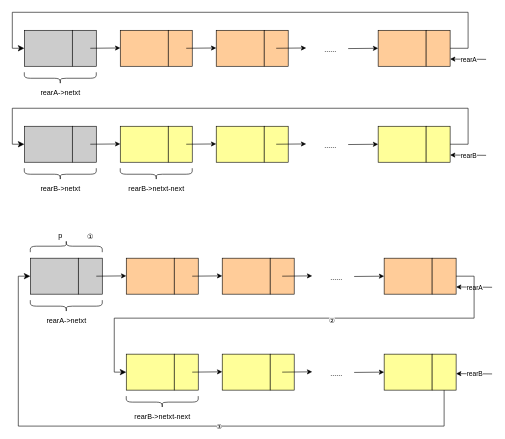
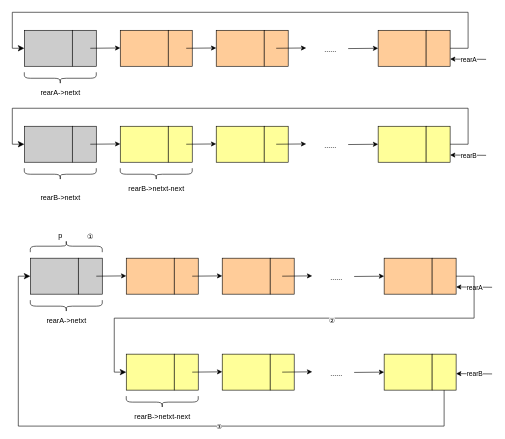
  <mxCell id="0" />
  <mxCell id="1" parent="0" />
  <mxCell id="2" value="" style="rounded=0;whiteSpace=wrap;html=1;fillColor=#CCCCCC;" vertex="1" parent="1"><mxGeometry x="40" y="50" width="80" height="60" as="geometry" /></mxCell>
  <mxCell id="3" value="" style="rounded=0;whiteSpace=wrap;html=1;fillColor=#CCCCCC;" vertex="1" parent="1"><mxGeometry x="120" y="50" width="40" height="60" as="geometry" /></mxCell>
  <mxCell id="4" value="d" style="endArrow=classic;html=1;" edge="1" parent="1"><mxGeometry relative="1" as="geometry"><mxPoint x="810" y="98.5" as="sourcePoint" /><mxPoint x="750" y="98" as="targetPoint" /></mxGeometry></mxCell>
  <mxCell id="5" value="rearA" style="edgeLabel;resizable=0;html=1;;align=center;verticalAlign=middle;" connectable="0" vertex="1" parent="4"><mxGeometry relative="1" as="geometry" /></mxCell>
  <mxCell id="6" value="" style="rounded=0;whiteSpace=wrap;html=1;fillColor=#FFCC99;" vertex="1" parent="1"><mxGeometry x="200" y="50" width="80" height="60" as="geometry" /></mxCell>
  <mxCell id="7" value="" style="rounded=0;whiteSpace=wrap;html=1;fillColor=#FFCC99;" vertex="1" parent="1"><mxGeometry x="280" y="50" width="40" height="60" as="geometry" /></mxCell>
  <mxCell id="8" value="" style="rounded=0;whiteSpace=wrap;html=1;fillColor=#FFCC99;" vertex="1" parent="1"><mxGeometry x="360" y="50" width="80" height="60" as="geometry" /></mxCell>
  <mxCell id="9" value="" style="rounded=0;whiteSpace=wrap;html=1;fillColor=#FFCC99;" vertex="1" parent="1"><mxGeometry x="440" y="50" width="40" height="60" as="geometry" /></mxCell>
  <mxCell id="10" value="" style="rounded=0;whiteSpace=wrap;html=1;fillColor=#FFCC99;" vertex="1" parent="1"><mxGeometry x="630" y="50" width="80" height="60" as="geometry" /></mxCell>
  <mxCell id="11" value="" style="rounded=0;whiteSpace=wrap;html=1;fillColor=#FFCC99;" vertex="1" parent="1"><mxGeometry x="710" y="50" width="40" height="60" as="geometry" /></mxCell>
  <mxCell id="12" value="" style="edgeStyle=segmentEdgeStyle;endArrow=classic;html=1;curved=0;rounded=0;endSize=8;startSize=8;exitX=1;exitY=0.5;exitDx=0;exitDy=0;entryX=0;entryY=0.5;entryDx=0;entryDy=0;" edge="1" parent="1" source="11" target="2"><mxGeometry width="50" height="50" relative="1" as="geometry"><mxPoint x="480" y="500" as="sourcePoint" /><mxPoint x="530" y="450" as="targetPoint" /><Array as="points"><mxPoint x="780" y="80" /><mxPoint x="780" y="20" /><mxPoint x="20" y="20" /><mxPoint x="20" y="80" /></Array></mxGeometry></mxCell>
  <mxCell id="13" value="" style="endArrow=classic;html=1;" edge="1" parent="1"><mxGeometry width="50" height="50" relative="1" as="geometry"><mxPoint x="150" y="80" as="sourcePoint" /><mxPoint x="200" y="79.5" as="targetPoint" /></mxGeometry></mxCell>
  <mxCell id="14" value="" style="endArrow=classic;html=1;" edge="1" parent="1"><mxGeometry width="50" height="50" relative="1" as="geometry"><mxPoint x="310" y="80" as="sourcePoint" /><mxPoint x="360" y="79.5" as="targetPoint" /></mxGeometry></mxCell>
  <mxCell id="15" value="" style="endArrow=classic;html=1;" edge="1" parent="1"><mxGeometry width="50" height="50" relative="1" as="geometry"><mxPoint x="460" y="80" as="sourcePoint" /><mxPoint x="510" y="79.5" as="targetPoint" /></mxGeometry></mxCell>
  <mxCell id="16" value="" style="endArrow=classic;html=1;" edge="1" parent="1"><mxGeometry width="50" height="50" relative="1" as="geometry"><mxPoint x="580" y="80.5" as="sourcePoint" /><mxPoint x="630" y="80" as="targetPoint" /></mxGeometry></mxCell>
  <mxCell id="17" value="......" style="text;html=1;align=center;verticalAlign=middle;resizable=0;points=[];autosize=1;strokeColor=none;fillColor=none;" vertex="1" parent="1"><mxGeometry x="530" y="68" width="40" height="30" as="geometry" /></mxCell>
  <mxCell id="18" value="" style="rounded=0;whiteSpace=wrap;html=1;fillColor=#CCCCCC;" vertex="1" parent="1"><mxGeometry x="40" y="210" width="80" height="60" as="geometry" /></mxCell>
  <mxCell id="19" value="" style="rounded=0;whiteSpace=wrap;html=1;fillColor=#CCCCCC;" vertex="1" parent="1"><mxGeometry x="120" y="210" width="40" height="60" as="geometry" /></mxCell>
  <mxCell id="20" value="d" style="endArrow=classic;html=1;" edge="1" parent="1"><mxGeometry relative="1" as="geometry"><mxPoint x="810" y="258.5" as="sourcePoint" /><mxPoint x="750" y="258" as="targetPoint" /></mxGeometry></mxCell>
  <mxCell id="21" value="rearB" style="edgeLabel;resizable=0;html=1;;align=center;verticalAlign=middle;" connectable="0" vertex="1" parent="20"><mxGeometry relative="1" as="geometry" /></mxCell>
  <mxCell id="22" value="" style="rounded=0;whiteSpace=wrap;html=1;fillColor=#FFFF99;" vertex="1" parent="1"><mxGeometry x="200" y="210" width="80" height="60" as="geometry" /></mxCell>
  <mxCell id="23" value="" style="rounded=0;whiteSpace=wrap;html=1;fillColor=#FFFF99;" vertex="1" parent="1"><mxGeometry x="280" y="210" width="40" height="60" as="geometry" /></mxCell>
  <mxCell id="24" value="" style="rounded=0;whiteSpace=wrap;html=1;fillColor=#FFFF99;" vertex="1" parent="1"><mxGeometry x="360" y="210" width="80" height="60" as="geometry" /></mxCell>
  <mxCell id="25" value="" style="rounded=0;whiteSpace=wrap;html=1;fillColor=#FFFF99;" vertex="1" parent="1"><mxGeometry x="440" y="210" width="40" height="60" as="geometry" /></mxCell>
  <mxCell id="26" value="" style="rounded=0;whiteSpace=wrap;html=1;fillColor=#FFFF99;" vertex="1" parent="1"><mxGeometry x="630" y="210" width="80" height="60" as="geometry" /></mxCell>
  <mxCell id="27" value="" style="rounded=0;whiteSpace=wrap;html=1;fillColor=#FFFF99;" vertex="1" parent="1"><mxGeometry x="710" y="210" width="40" height="60" as="geometry" /></mxCell>
  <mxCell id="28" value="" style="edgeStyle=segmentEdgeStyle;endArrow=classic;html=1;curved=0;rounded=0;endSize=8;startSize=8;exitX=1;exitY=0.5;exitDx=0;exitDy=0;entryX=0;entryY=0.5;entryDx=0;entryDy=0;" edge="1" parent="1" source="27" target="18"><mxGeometry width="50" height="50" relative="1" as="geometry"><mxPoint x="480" y="660" as="sourcePoint" /><mxPoint x="530" y="610" as="targetPoint" /><Array as="points"><mxPoint x="780" y="240" /><mxPoint x="780" y="180" /><mxPoint x="20" y="180" /><mxPoint x="20" y="240" /></Array></mxGeometry></mxCell>
  <mxCell id="29" value="" style="endArrow=classic;html=1;" edge="1" parent="1"><mxGeometry width="50" height="50" relative="1" as="geometry"><mxPoint x="150" y="240" as="sourcePoint" /><mxPoint x="200" y="239.5" as="targetPoint" /></mxGeometry></mxCell>
  <mxCell id="30" value="" style="endArrow=classic;html=1;" edge="1" parent="1"><mxGeometry width="50" height="50" relative="1" as="geometry"><mxPoint x="310" y="240" as="sourcePoint" /><mxPoint x="360" y="239.5" as="targetPoint" /></mxGeometry></mxCell>
  <mxCell id="31" value="" style="endArrow=classic;html=1;" edge="1" parent="1"><mxGeometry width="50" height="50" relative="1" as="geometry"><mxPoint x="460" y="240" as="sourcePoint" /><mxPoint x="510" y="239.5" as="targetPoint" /></mxGeometry></mxCell>
  <mxCell id="32" value="" style="endArrow=classic;html=1;" edge="1" parent="1"><mxGeometry width="50" height="50" relative="1" as="geometry"><mxPoint x="580" y="240.5" as="sourcePoint" /><mxPoint x="630" y="240" as="targetPoint" /></mxGeometry></mxCell>
  <mxCell id="33" value="......" style="text;html=1;align=center;verticalAlign=middle;resizable=0;points=[];autosize=1;strokeColor=none;fillColor=none;" vertex="1" parent="1"><mxGeometry x="530" y="228" width="40" height="30" as="geometry" /></mxCell>
  <mxCell id="34" value="" style="shape=curlyBracket;whiteSpace=wrap;html=1;rounded=1;labelPosition=left;verticalLabelPosition=middle;align=right;verticalAlign=middle;direction=north;" vertex="1" parent="1"><mxGeometry x="40" y="120" width="120" height="20" as="geometry" /></mxCell>
  <mxCell id="35" value="" style="shape=curlyBracket;whiteSpace=wrap;html=1;rounded=1;labelPosition=left;verticalLabelPosition=middle;align=right;verticalAlign=middle;direction=north;" vertex="1" parent="1"><mxGeometry x="40" y="280" width="120" height="20" as="geometry" /></mxCell>
  <mxCell id="36" value="" style="shape=curlyBracket;whiteSpace=wrap;html=1;rounded=1;labelPosition=left;verticalLabelPosition=middle;align=right;verticalAlign=middle;direction=north;" vertex="1" parent="1"><mxGeometry x="200" y="280" width="120" height="20" as="geometry" /></mxCell>
  <mxCell id="37" value="rearA-&amp;gt;netxt" style="text;html=1;align=center;verticalAlign=middle;resizable=0;points=[];autosize=1;strokeColor=none;fillColor=none;" vertex="1" parent="1"><mxGeometry x="55" y="140" width="90" height="30" as="geometry" /></mxCell>
- <mxCell id="38" value="rearB-&amp;gt;netxt" style="text;html=1;align=center;verticalAlign=middle;resizable=0;points=[];autosize=1;strokeColor=none;fillColor=none;" vertex="1" parent="1"><mxGeometry x="55" y="300" width="90" height="30" as="geometry" /></mxCell>
+ <mxCell id="38" value="rearB-&amp;gt;netxt" style="text;html=1;align=center;verticalAlign=middle;resizable=0;points=[];autosize=1;strokeColor=none;fillColor=none;" vertex="1" parent="1"><mxGeometry x="55" y="315" width="90" height="30" as="geometry" /></mxCell>
  <mxCell id="39" value="rearB-&amp;gt;netxt-next" style="text;html=1;align=center;verticalAlign=middle;resizable=0;points=[];autosize=1;strokeColor=none;fillColor=none;" vertex="1" parent="1"><mxGeometry x="200" y="300" width="120" height="30" as="geometry" /></mxCell>
  <mxCell id="40" value="" style="rounded=0;whiteSpace=wrap;html=1;fillColor=#CCCCCC;" vertex="1" parent="1"><mxGeometry x="50" y="430" width="80" height="60" as="geometry" /></mxCell>
  <mxCell id="41" value="" style="rounded=0;whiteSpace=wrap;html=1;fillColor=#CCCCCC;" vertex="1" parent="1"><mxGeometry x="130" y="430" width="40" height="60" as="geometry" /></mxCell>
  <mxCell id="42" value="d" style="endArrow=classic;html=1;" edge="1" parent="1"><mxGeometry relative="1" as="geometry"><mxPoint x="820" y="478.5" as="sourcePoint" /><mxPoint x="760" y="478" as="targetPoint" /></mxGeometry></mxCell>
  <mxCell id="43" value="rearA" style="edgeLabel;resizable=0;html=1;;align=center;verticalAlign=middle;" connectable="0" vertex="1" parent="42"><mxGeometry relative="1" as="geometry" /></mxCell>
  <mxCell id="44" value="" style="rounded=0;whiteSpace=wrap;html=1;fillColor=#FFCC99;" vertex="1" parent="1"><mxGeometry x="210" y="430" width="80" height="60" as="geometry" /></mxCell>
  <mxCell id="45" value="" style="rounded=0;whiteSpace=wrap;html=1;fillColor=#FFCC99;" vertex="1" parent="1"><mxGeometry x="290" y="430" width="40" height="60" as="geometry" /></mxCell>
  <mxCell id="46" value="" style="rounded=0;whiteSpace=wrap;html=1;fillColor=#FFCC99;" vertex="1" parent="1"><mxGeometry x="370" y="430" width="80" height="60" as="geometry" /></mxCell>
  <mxCell id="47" value="" style="rounded=0;whiteSpace=wrap;html=1;fillColor=#FFCC99;" vertex="1" parent="1"><mxGeometry x="450" y="430" width="40" height="60" as="geometry" /></mxCell>
  <mxCell id="48" value="" style="rounded=0;whiteSpace=wrap;html=1;fillColor=#FFCC99;" vertex="1" parent="1"><mxGeometry x="640" y="430" width="80" height="60" as="geometry" /></mxCell>
  <mxCell id="49" value="" style="rounded=0;whiteSpace=wrap;html=1;fillColor=#FFCC99;" vertex="1" parent="1"><mxGeometry x="720" y="430" width="40" height="60" as="geometry" /></mxCell>
  <mxCell id="50" value="" style="edgeStyle=segmentEdgeStyle;endArrow=classic;html=1;curved=0;rounded=0;endSize=8;startSize=8;exitX=1;exitY=0.5;exitDx=0;exitDy=0;entryX=0;entryY=0.5;entryDx=0;entryDy=0;" edge="1" parent="1" source="49" target="59"><mxGeometry width="50" height="50" relative="1" as="geometry"><mxPoint x="490" y="880" as="sourcePoint" /><mxPoint x="540" y="830" as="targetPoint" /><Array as="points"><mxPoint x="790" y="460" /><mxPoint x="790" y="530" /><mxPoint x="190" y="530" /><mxPoint x="190" y="620" /></Array></mxGeometry></mxCell>
  <mxCell id="51" value="②" style="edgeLabel;html=1;align=center;verticalAlign=middle;resizable=0;points=[];" vertex="1" connectable="0" parent="50"><mxGeometry x="-0.165" y="4" relative="1" as="geometry"><mxPoint as="offset" /></mxGeometry></mxCell>
  <mxCell id="52" value="" style="endArrow=classic;html=1;" edge="1" parent="1"><mxGeometry width="50" height="50" relative="1" as="geometry"><mxPoint x="160" y="460" as="sourcePoint" /><mxPoint x="210" y="459.5" as="targetPoint" /></mxGeometry></mxCell>
  <mxCell id="53" value="" style="endArrow=classic;html=1;" edge="1" parent="1"><mxGeometry width="50" height="50" relative="1" as="geometry"><mxPoint x="320" y="460" as="sourcePoint" /><mxPoint x="370" y="459.5" as="targetPoint" /></mxGeometry></mxCell>
  <mxCell id="54" value="" style="endArrow=classic;html=1;" edge="1" parent="1"><mxGeometry width="50" height="50" relative="1" as="geometry"><mxPoint x="470" y="460" as="sourcePoint" /><mxPoint x="520" y="459.5" as="targetPoint" /></mxGeometry></mxCell>
  <mxCell id="55" value="" style="endArrow=classic;html=1;" edge="1" parent="1"><mxGeometry width="50" height="50" relative="1" as="geometry"><mxPoint x="590" y="460.5" as="sourcePoint" /><mxPoint x="640" y="460" as="targetPoint" /></mxGeometry></mxCell>
  <mxCell id="56" value="......" style="text;html=1;align=center;verticalAlign=middle;resizable=0;points=[];autosize=1;strokeColor=none;fillColor=none;" vertex="1" parent="1"><mxGeometry x="540" y="448" width="40" height="30" as="geometry" /></mxCell>
  <mxCell id="57" value="d" style="endArrow=classic;html=1;" edge="1" parent="1"><mxGeometry relative="1" as="geometry"><mxPoint x="820" y="623" as="sourcePoint" /><mxPoint x="760" y="622.5" as="targetPoint" /></mxGeometry></mxCell>
  <mxCell id="58" value="rearB" style="edgeLabel;resizable=0;html=1;;align=center;verticalAlign=middle;" connectable="0" vertex="1" parent="57"><mxGeometry relative="1" as="geometry" /></mxCell>
  <mxCell id="59" value="" style="rounded=0;whiteSpace=wrap;html=1;fillColor=#FFFF99;" vertex="1" parent="1"><mxGeometry x="210" y="590" width="80" height="60" as="geometry" /></mxCell>
  <mxCell id="60" value="" style="rounded=0;whiteSpace=wrap;html=1;fillColor=#FFFF99;" vertex="1" parent="1"><mxGeometry x="290" y="590" width="40" height="60" as="geometry" /></mxCell>
  <mxCell id="61" value="" style="rounded=0;whiteSpace=wrap;html=1;fillColor=#FFFF99;" vertex="1" parent="1"><mxGeometry x="370" y="590" width="80" height="60" as="geometry" /></mxCell>
  <mxCell id="62" value="" style="rounded=0;whiteSpace=wrap;html=1;fillColor=#FFFF99;" vertex="1" parent="1"><mxGeometry x="450" y="590" width="40" height="60" as="geometry" /></mxCell>
  <mxCell id="63" value="" style="rounded=0;whiteSpace=wrap;html=1;fillColor=#FFFF99;" vertex="1" parent="1"><mxGeometry x="640" y="590" width="80" height="60" as="geometry" /></mxCell>
  <mxCell id="64" value="" style="rounded=0;whiteSpace=wrap;html=1;fillColor=#FFFF99;" vertex="1" parent="1"><mxGeometry x="720" y="590" width="40" height="60" as="geometry" /></mxCell>
  <mxCell id="65" value="" style="edgeStyle=segmentEdgeStyle;endArrow=classic;html=1;curved=0;rounded=0;endSize=8;startSize=8;entryX=0;entryY=0.5;entryDx=0;entryDy=0;" edge="1" parent="1" target="40"><mxGeometry width="50" height="50" relative="1" as="geometry"><mxPoint x="740" y="650" as="sourcePoint" /><mxPoint x="50" y="620" as="targetPoint" /><Array as="points"><mxPoint x="740" y="710" /><mxPoint x="30" y="710" /><mxPoint x="30" y="460" /></Array></mxGeometry></mxCell>
  <mxCell id="66" value="③" style="edgeLabel;html=1;align=center;verticalAlign=middle;resizable=0;points=[];" vertex="1" connectable="0" parent="65"><mxGeometry x="-0.162" y="1" relative="1" as="geometry"><mxPoint as="offset" /></mxGeometry></mxCell>
  <mxCell id="67" value="" style="endArrow=classic;html=1;" edge="1" parent="1"><mxGeometry width="50" height="50" relative="1" as="geometry"><mxPoint x="320" y="620" as="sourcePoint" /><mxPoint x="370" y="619.5" as="targetPoint" /></mxGeometry></mxCell>
  <mxCell id="68" value="" style="endArrow=classic;html=1;" edge="1" parent="1"><mxGeometry width="50" height="50" relative="1" as="geometry"><mxPoint x="470" y="620" as="sourcePoint" /><mxPoint x="520" y="619.5" as="targetPoint" /></mxGeometry></mxCell>
  <mxCell id="69" value="" style="endArrow=classic;html=1;" edge="1" parent="1"><mxGeometry width="50" height="50" relative="1" as="geometry"><mxPoint x="590" y="620.5" as="sourcePoint" /><mxPoint x="640" y="620" as="targetPoint" /></mxGeometry></mxCell>
  <mxCell id="70" value="......" style="text;html=1;align=center;verticalAlign=middle;resizable=0;points=[];autosize=1;strokeColor=none;fillColor=none;" vertex="1" parent="1"><mxGeometry x="540" y="608" width="40" height="30" as="geometry" /></mxCell>
  <mxCell id="71" value="" style="shape=curlyBracket;whiteSpace=wrap;html=1;rounded=1;labelPosition=left;verticalLabelPosition=middle;align=right;verticalAlign=middle;direction=north;" vertex="1" parent="1"><mxGeometry x="50" y="500" width="120" height="20" as="geometry" /></mxCell>
  <mxCell id="72" value="" style="shape=curlyBracket;whiteSpace=wrap;html=1;rounded=1;labelPosition=left;verticalLabelPosition=middle;align=right;verticalAlign=middle;direction=north;" vertex="1" parent="1"><mxGeometry x="210" y="660" width="120" height="20" as="geometry" /></mxCell>
  <mxCell id="73" value="rearA-&amp;gt;netxt" style="text;html=1;align=center;verticalAlign=middle;resizable=0;points=[];autosize=1;strokeColor=none;fillColor=none;" vertex="1" parent="1"><mxGeometry x="65" y="520" width="90" height="30" as="geometry" /></mxCell>
  <mxCell id="74" value="rearB-&amp;gt;netxt-next" style="text;html=1;align=center;verticalAlign=middle;resizable=0;points=[];autosize=1;strokeColor=none;fillColor=none;" vertex="1" parent="1"><mxGeometry x="210" y="680" width="120" height="30" as="geometry" /></mxCell>
  <mxCell id="75" value="" style="shape=curlyBracket;whiteSpace=wrap;html=1;rounded=1;labelPosition=left;verticalLabelPosition=middle;align=right;verticalAlign=middle;direction=south;" vertex="1" parent="1"><mxGeometry x="50" y="400" width="120" height="20" as="geometry" /></mxCell>
  <mxCell id="76" value="①" style="text;html=1;align=center;verticalAlign=middle;resizable=0;points=[];autosize=1;strokeColor=none;fillColor=none;" vertex="1" parent="1"><mxGeometry x="130" y="380" width="40" height="30" as="geometry" /></mxCell>
  <mxCell id="77" value="p" style="text;html=1;align=center;verticalAlign=middle;resizable=0;points=[];autosize=1;strokeColor=none;fillColor=none;" vertex="1" parent="1"><mxGeometry x="85" y="378" width="30" height="30" as="geometry" /></mxCell>
